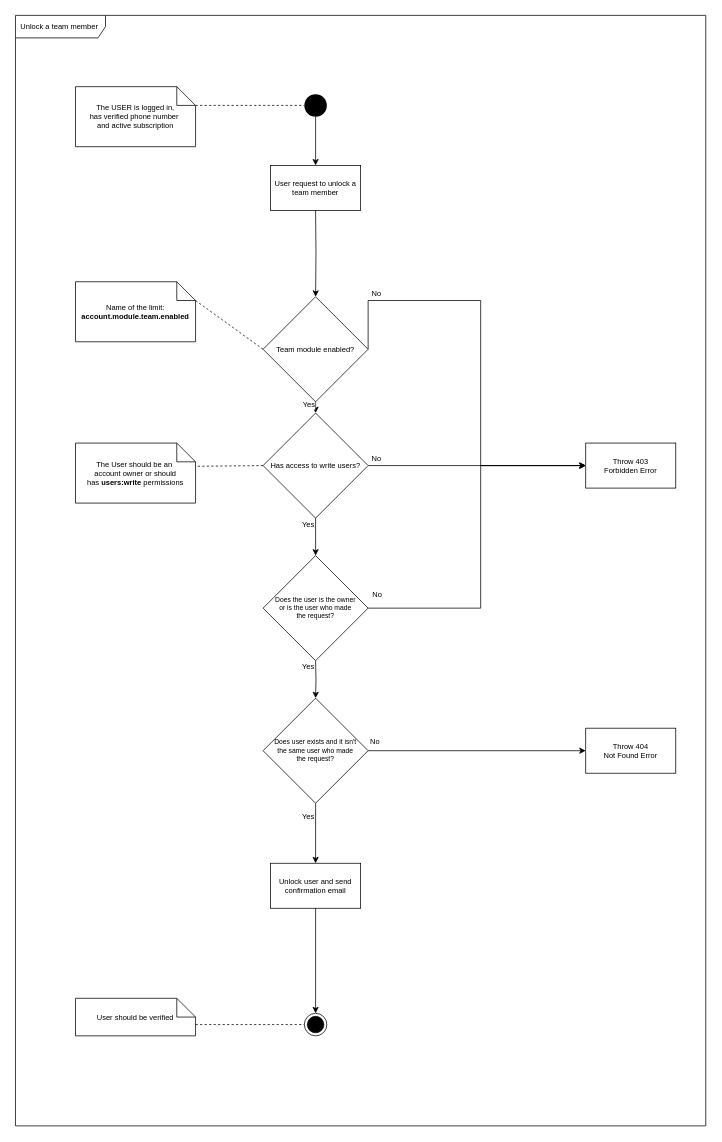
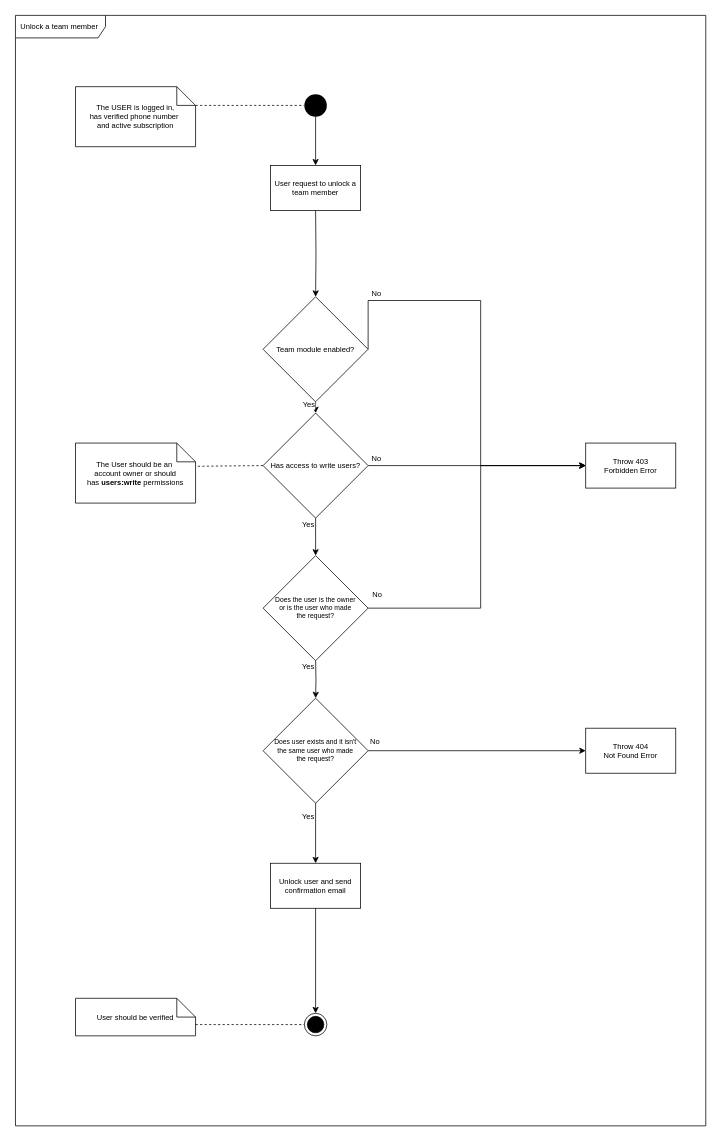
  <mxCell id="0" />
  <mxCell id="1" parent="0" />
  <mxCell id="2" value="Unlock a team member&lt;span style=&quot;color: rgba(0 , 0 , 0 , 0) ; font-family: monospace ; font-size: 0px&quot;&gt;%3CmxGraphModel%3E%3Croot%3E%3CmxCell%20id%3D%220%22%2F%3E%3CmxCell%20id%3D%221%22%20parent%3D%220%22%2F%3E%3CmxCell%20id%3D%222%22%20value%3D%22The%20USER%20is%20logged%20in%2C%26lt%3Bbr%26gt%3Bhas%20verified%20phone%20number%26amp%3Bnbsp%3B%26lt%3Bbr%26gt%3Band%20active%20subscription%22%20style%3D%22shape%3Dnote2%3BboundedLbl%3D1%3BwhiteSpace%3Dwrap%3Bhtml%3D1%3Bsize%3D25%3BverticalAlign%3Dtop%3Balign%3Dcenter%3BfontSize%3D10%3B%22%20vertex%3D%221%22%20parent%3D%221%22%3E%3CmxGeometry%20x%3D%22200%22%20y%3D%22135%22%20width%3D%22160%22%20height%3D%2280%22%20as%3D%22geometry%22%2F%3E%3C%2FmxCell%3E%3C%2Froot%3E%3C%2FmxGraphModel%3E&lt;/span&gt;" style="shape=umlFrame;whiteSpace=wrap;html=1;width=120;height=30;boundedLbl=1;verticalAlign=middle;align=left;spacingLeft=5;fontSize=10;" vertex="1" parent="1"><mxGeometry x="20" y="20" width="920" height="1480" as="geometry" /></mxCell>
  <mxCell id="3" value="" style="endArrow=none;dashed=1;html=1;fontSize=10;entryX=0;entryY=0.5;entryDx=0;entryDy=0;exitX=0;exitY=0;exitDx=160;exitDy=25;exitPerimeter=0;" edge="1" parent="1" source="7" target="6"><mxGeometry width="50" height="50" relative="1" as="geometry"><mxPoint x="300" y="140" as="sourcePoint" /><mxPoint x="380" y="170" as="targetPoint" /></mxGeometry></mxCell>
  <mxCell id="4" value="&lt;font style=&quot;font-size: 10px&quot;&gt;User request to unlock a team member&lt;/font&gt;" style="rounded=0;whiteSpace=wrap;html=1;fontSize=10;" vertex="1" parent="1"><mxGeometry x="360" y="220" width="120" height="60" as="geometry" /></mxCell>
  <mxCell id="5" style="edgeStyle=orthogonalEdgeStyle;rounded=0;orthogonalLoop=1;jettySize=auto;html=1;entryX=0.5;entryY=0;entryDx=0;entryDy=0;fontSize=10;" edge="1" parent="1" source="6" target="4"><mxGeometry relative="1" as="geometry" /></mxCell>
  <mxCell id="6" value="" style="ellipse;fillColor=#000000;strokeColor=none;fontSize=10;" vertex="1" parent="1"><mxGeometry x="405" y="125" width="30" height="30" as="geometry" /></mxCell>
  <mxCell id="7" value="The USER is logged in,&lt;br&gt;has verified phone number&amp;nbsp;&lt;br&gt;and active subscription" style="shape=note2;boundedLbl=1;whiteSpace=wrap;html=1;size=25;verticalAlign=middle;align=center;fontSize=10;" vertex="1" parent="1"><mxGeometry x="100" y="115" width="160" height="80" as="geometry" /></mxCell>
  <mxCell id="8" value="No" style="edgeLabel;html=1;align=center;verticalAlign=middle;resizable=0;points=[];fontSize=10;" vertex="1" connectable="0" parent="1"><mxGeometry x="500" y="390" as="geometry" /></mxCell>
  <mxCell id="9" style="edgeStyle=orthogonalEdgeStyle;rounded=0;orthogonalLoop=1;jettySize=auto;html=1;entryX=0;entryY=0.5;entryDx=0;entryDy=0;exitX=1;exitY=0.5;exitDx=0;exitDy=0;" edge="1" parent="1" source="41" target="26"><mxGeometry relative="1" as="geometry"><mxPoint x="480" y="400" as="sourcePoint" /><Array as="points"><mxPoint x="640" y="400" /><mxPoint x="640" y="620" /></Array></mxGeometry></mxCell>
- <mxCell id="10" value="" style="endArrow=none;dashed=1;html=1;exitX=0;exitY=0;exitDx=160;exitDy=25;exitPerimeter=0;entryX=0;entryY=0.5;entryDx=0;entryDy=0;fontSize=10;" edge="1" parent="1" source="11" target="41"><mxGeometry width="50" height="50" relative="1" as="geometry"><mxPoint x="290" y="400" as="sourcePoint" /><mxPoint x="360" y="400" as="targetPoint" /></mxGeometry></mxCell>
- <mxCell id="11" value="Name of the limit:&lt;br&gt;&lt;b&gt;account.module.team.enabled&lt;/b&gt;" style="shape=note2;boundedLbl=1;whiteSpace=wrap;html=1;size=25;verticalAlign=middle;align=center;fontSize=10;" vertex="1" parent="1"><mxGeometry x="100" y="375" width="160" height="80" as="geometry" /></mxCell>
  <mxCell id="12" style="edgeStyle=orthogonalEdgeStyle;rounded=0;orthogonalLoop=1;jettySize=auto;html=1;exitX=1;exitY=0.5;exitDx=0;exitDy=0;" edge="1" parent="1" source="40" target="26"><mxGeometry relative="1" as="geometry"><mxPoint x="480" y="620" as="sourcePoint" /></mxGeometry></mxCell>
  <mxCell id="13" value="" style="endArrow=none;dashed=1;html=1;exitX=0;exitY=0.5;exitDx=0;exitDy=0;entryX=0.995;entryY=0.387;entryDx=0;entryDy=0;entryPerimeter=0;fontSize=10;" edge="1" parent="1" source="40" target="14"><mxGeometry width="50" height="50" relative="1" as="geometry"><mxPoint x="360" y="620" as="sourcePoint" /><mxPoint x="290" y="760" as="targetPoint" /></mxGeometry></mxCell>
  <mxCell id="14" value="The User should be an&amp;nbsp;&lt;br&gt;account&amp;nbsp;owner or should has&amp;nbsp;&lt;b&gt;users:write&lt;/b&gt;&amp;nbsp;permissions" style="shape=note2;boundedLbl=1;whiteSpace=wrap;html=1;size=25;verticalAlign=middle;align=center;fontSize=10;" vertex="1" parent="1"><mxGeometry x="100" y="590" width="160" height="80" as="geometry" /></mxCell>
  <mxCell id="15" value="Yes" style="edgeLabel;html=1;align=center;verticalAlign=middle;resizable=0;points=[];fontSize=10;" vertex="1" connectable="0" parent="1"><mxGeometry x="511.455" y="620" as="geometry"><mxPoint x="-102" y="77" as="offset" /></mxGeometry></mxCell>
  <mxCell id="16" value="No" style="edgeLabel;html=1;align=center;verticalAlign=middle;resizable=0;points=[];fontSize=10;" vertex="1" connectable="0" parent="1"><mxGeometry x="500" y="610" as="geometry" /></mxCell>
  <mxCell id="17" value="No" style="edgeLabel;html=1;align=center;verticalAlign=middle;resizable=0;points=[];fontSize=10;" vertex="1" connectable="0" parent="1"><mxGeometry x="500" y="610" as="geometry" /></mxCell>
  <mxCell id="18" style="edgeStyle=orthogonalEdgeStyle;rounded=0;orthogonalLoop=1;jettySize=auto;html=1;entryX=0.5;entryY=0;entryDx=0;entryDy=0;fontSize=10;" edge="1" parent="1" target="41"><mxGeometry relative="1" as="geometry"><mxPoint x="420" y="340" as="targetPoint" /><mxPoint x="420" y="280" as="sourcePoint" /></mxGeometry></mxCell>
  <mxCell id="19" style="edgeStyle=orthogonalEdgeStyle;rounded=0;orthogonalLoop=1;jettySize=auto;html=1;fontSize=10;entryX=0.5;entryY=0;entryDx=0;entryDy=0;exitX=0.5;exitY=1;exitDx=0;exitDy=0;" edge="1" parent="1" source="41" target="40"><mxGeometry relative="1" as="geometry"><mxPoint x="420" y="560" as="targetPoint" /><mxPoint x="420" y="460" as="sourcePoint" /></mxGeometry></mxCell>
  <mxCell id="20" value="Yes" style="edgeLabel;html=1;align=center;verticalAlign=middle;resizable=0;points=[];fontSize=10;" vertex="1" connectable="0" parent="19"><mxGeometry x="-0.367" relative="1" as="geometry"><mxPoint x="-10" y="-2" as="offset" /></mxGeometry></mxCell>
  <mxCell id="21" style="edgeStyle=orthogonalEdgeStyle;rounded=0;orthogonalLoop=1;jettySize=auto;html=1;entryX=0;entryY=0.5;entryDx=0;entryDy=0;exitX=1;exitY=0.5;exitDx=0;exitDy=0;" edge="1" parent="1" source="22" target="26"><mxGeometry relative="1" as="geometry"><Array as="points"><mxPoint x="640" y="810" /><mxPoint x="640" y="620" /></Array></mxGeometry></mxCell>
  <mxCell id="22" value="&lt;font style=&quot;font-size: 9px&quot;&gt;Does the user is the owner&lt;br style=&quot;font-size: 9px&quot;&gt;or is the user who made&lt;br style=&quot;font-size: 9px&quot;&gt;the request?&lt;br style=&quot;font-size: 9px&quot;&gt;&lt;/font&gt;" style="rhombus;whiteSpace=wrap;html=1;fontSize=9;" vertex="1" parent="1"><mxGeometry x="350" y="740" width="140" height="140" as="geometry" /></mxCell>
  <mxCell id="23" style="edgeStyle=orthogonalEdgeStyle;rounded=0;orthogonalLoop=1;jettySize=auto;html=1;entryX=0.5;entryY=0;entryDx=0;entryDy=0;exitX=0.5;exitY=1;exitDx=0;exitDy=0;" edge="1" parent="1" source="40"><mxGeometry relative="1" as="geometry"><mxPoint x="420" y="680" as="sourcePoint" /><mxPoint x="420" y="740" as="targetPoint" /></mxGeometry></mxCell>
  <mxCell id="24" value="&lt;font style=&quot;font-size: 10px&quot;&gt;Does user exists and it isn't the same user who made the request&lt;br style=&quot;font-size: 10px&quot;&gt;&lt;/font&gt;" style="rhombus;whiteSpace=wrap;html=1;fontSize=10;" vertex="1" parent="1"><mxGeometry x="360" y="940" width="120" height="120" as="geometry" /></mxCell>
  <mxCell id="25" style="edgeStyle=orthogonalEdgeStyle;rounded=0;orthogonalLoop=1;jettySize=auto;html=1;entryX=0.5;entryY=0;entryDx=0;entryDy=0;" edge="1" parent="1" target="27"><mxGeometry relative="1" as="geometry"><mxPoint x="420" y="880" as="sourcePoint" /><mxPoint x="420" y="940" as="targetPoint" /></mxGeometry></mxCell>
  <mxCell id="26" value="&lt;font style=&quot;font-size: 10px&quot;&gt;Throw 403&lt;br style=&quot;font-size: 10px;&quot;&gt;Forbidden Error&lt;/font&gt;" style="rounded=0;whiteSpace=wrap;html=1;fontSize=10;" vertex="1" parent="1"><mxGeometry x="780" y="590" width="120" height="60" as="geometry" /></mxCell>
  <mxCell id="27" value="&lt;font style=&quot;font-size: 9px&quot;&gt;&lt;font style=&quot;font-size: 9px&quot;&gt;Does user exists and it isn't&lt;br style=&quot;font-size: 9px&quot;&gt;the same user who made&lt;br style=&quot;font-size: 9px&quot;&gt;the request?&lt;/font&gt;&lt;br style=&quot;font-size: 9px&quot;&gt;&lt;/font&gt;" style="rhombus;whiteSpace=wrap;html=1;fontSize=9;" vertex="1" parent="1"><mxGeometry x="350" y="930" width="140" height="140" as="geometry" /></mxCell>
  <mxCell id="28" style="edgeStyle=orthogonalEdgeStyle;rounded=0;orthogonalLoop=1;jettySize=auto;html=1;entryX=0;entryY=0.5;entryDx=0;entryDy=0;" edge="1" parent="1"><mxGeometry relative="1" as="geometry"><mxPoint x="490" y="1000" as="sourcePoint" /><mxPoint x="780" y="1000" as="targetPoint" /></mxGeometry></mxCell>
  <mxCell id="29" value="No" style="edgeLabel;html=1;align=center;verticalAlign=middle;resizable=0;points=[];fontSize=10;" vertex="1" connectable="0" parent="1"><mxGeometry x="600.005" y="910" as="geometry"><mxPoint x="-102" y="77" as="offset" /></mxGeometry></mxCell>
  <mxCell id="30" value="Yes" style="edgeLabel;html=1;align=center;verticalAlign=middle;resizable=0;points=[];fontSize=10;" vertex="1" connectable="0" parent="1"><mxGeometry x="511.455" y="1010" as="geometry"><mxPoint x="-102" y="77" as="offset" /></mxGeometry></mxCell>
  <mxCell id="31" value="&lt;font style=&quot;font-size: 10px&quot;&gt;Throw 404&lt;br style=&quot;font-size: 10px&quot;&gt;Not Found Error&lt;/font&gt;" style="rounded=0;whiteSpace=wrap;html=1;fontSize=10;" vertex="1" parent="1"><mxGeometry x="780" y="970" width="120" height="60" as="geometry" /></mxCell>
  <mxCell id="32" value="Unlock user and send confirmation email" style="rounded=0;whiteSpace=wrap;html=1;fontSize=10;" vertex="1" parent="1"><mxGeometry x="360" y="1150" width="120" height="60" as="geometry" /></mxCell>
  <mxCell id="33" value="" style="ellipse;html=1;shape=endState;fillColor=#000000;strokeColor=#000000;fontSize=10;" vertex="1" parent="1"><mxGeometry x="405" y="1350" width="30" height="30" as="geometry" /></mxCell>
  <mxCell id="34" value="User should be verified" style="shape=note2;boundedLbl=1;whiteSpace=wrap;html=1;size=25;verticalAlign=middle;align=center;fontSize=10;" vertex="1" parent="1"><mxGeometry x="100" y="1330" width="160" height="50" as="geometry" /></mxCell>
  <mxCell id="35" value="" style="endArrow=none;dashed=1;html=1;fontSize=10;entryX=0;entryY=0.5;entryDx=0;entryDy=0;" edge="1" parent="1" target="33"><mxGeometry width="50" height="50" relative="1" as="geometry"><mxPoint x="260" y="1365" as="sourcePoint" /><mxPoint x="400" y="1365" as="targetPoint" /></mxGeometry></mxCell>
  <mxCell id="36" style="edgeStyle=orthogonalEdgeStyle;rounded=0;orthogonalLoop=1;jettySize=auto;html=1;entryX=0.5;entryY=0;entryDx=0;entryDy=0;" edge="1" parent="1"><mxGeometry relative="1" as="geometry"><mxPoint x="420" y="1210" as="sourcePoint" /><mxPoint x="420" y="1350" as="targetPoint" /></mxGeometry></mxCell>
  <mxCell id="37" style="edgeStyle=orthogonalEdgeStyle;rounded=0;orthogonalLoop=1;jettySize=auto;html=1;entryX=0.5;entryY=0;entryDx=0;entryDy=0;" edge="1" parent="1"><mxGeometry relative="1" as="geometry"><mxPoint x="420" y="1070" as="sourcePoint" /><mxPoint x="420" y="1150" as="targetPoint" /></mxGeometry></mxCell>
  <mxCell id="38" value="No" style="edgeLabel;html=1;align=center;verticalAlign=middle;resizable=0;points=[];fontSize=10;" vertex="1" connectable="0" parent="1"><mxGeometry x="510" y="620" as="geometry"><mxPoint x="-9" y="171" as="offset" /></mxGeometry></mxCell>
  <mxCell id="39" value="Yes" style="edgeLabel;html=1;align=center;verticalAlign=middle;resizable=0;points=[];fontSize=10;" vertex="1" connectable="0" parent="1"><mxGeometry x="511.455" y="810" as="geometry"><mxPoint x="-102" y="77" as="offset" /></mxGeometry></mxCell>
  <mxCell id="40" value="&lt;font style=&quot;font-size: 10px;&quot;&gt;Has access to write users?&lt;br style=&quot;font-size: 10px;&quot;&gt;&lt;/font&gt;" style="rhombus;whiteSpace=wrap;html=1;fontSize=10;" vertex="1" parent="1"><mxGeometry x="350" y="550" width="140" height="140" as="geometry" /></mxCell>
  <mxCell id="41" value="&lt;font style=&quot;font-size: 10px&quot;&gt;Team module enabled?&lt;br style=&quot;font-size: 10px&quot;&gt;&lt;/font&gt;" style="rhombus;whiteSpace=wrap;html=1;fontSize=10;" vertex="1" parent="1"><mxGeometry x="350" y="395" width="140" height="140" as="geometry" /></mxCell>
